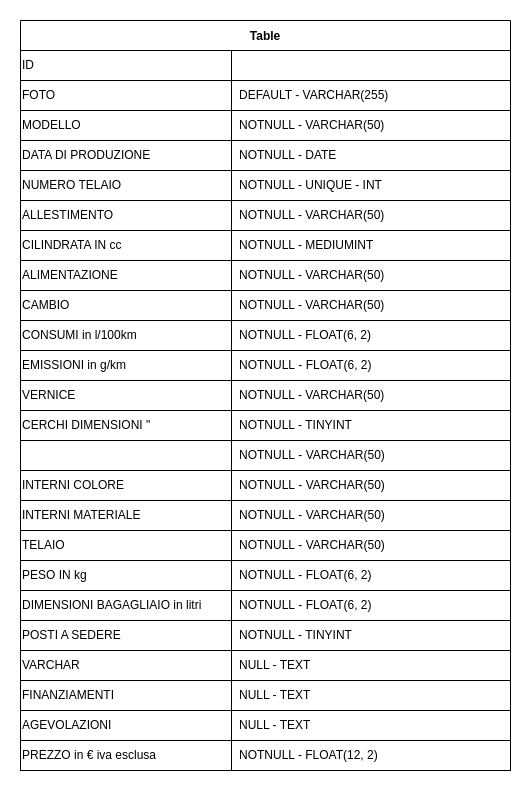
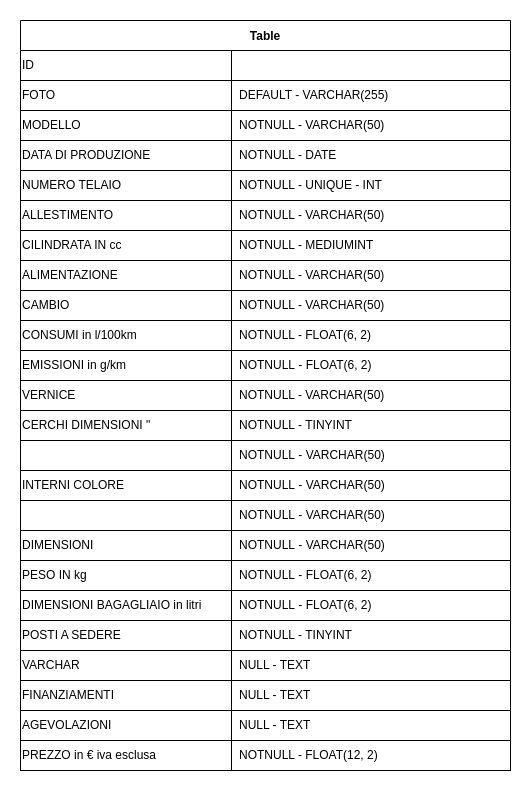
  <mxCell id="0" />
  <mxCell id="1" parent="0" />
  <mxCell id="2" value="Table" style="shape=table;startSize=30;container=1;collapsible=0;childLayout=tableLayout;fixedRows=1;rowLines=0;fontStyle=1;align=center;pointerEvents=1;labelBackgroundColor=#FFFFFF;" vertex="1" parent="1"><mxGeometry x="20" y="20" width="490" height="750" as="geometry" /></mxCell>
  <mxCell id="3" value="" style="shape=partialRectangle;html=1;whiteSpace=wrap;collapsible=0;dropTarget=0;pointerEvents=1;fillColor=none;top=0;left=0;bottom=1;right=0;points=[[0,0.5],[1,0.5]];portConstraint=eastwest;labelBackgroundColor=#FFFF99;" vertex="1" parent="2"><mxGeometry y="30" width="490" height="30" as="geometry" /></mxCell>
  <mxCell id="4" value="ID" style="shape=partialRectangle;html=1;whiteSpace=wrap;connectable=0;fillColor=none;top=0;left=0;bottom=0;right=0;overflow=hidden;pointerEvents=1;labelBackgroundColor=#FFFFFF;align=left;" vertex="1" parent="3"><mxGeometry width="211" height="30" as="geometry"><mxRectangle width="211" height="30" as="alternateBounds" /></mxGeometry></mxCell>
  <mxCell id="5" value="" style="shape=partialRectangle;html=1;whiteSpace=wrap;collapsible=0;dropTarget=0;pointerEvents=1;fillColor=none;top=0;left=0;bottom=1;right=0;points=[[0,0.5],[1,0.5]];portConstraint=eastwest;labelBackgroundColor=#FFFF99;" vertex="1" parent="2"><mxGeometry y="60" width="490" height="30" as="geometry" /></mxCell>
  <mxCell id="6" value="FOTO" style="shape=partialRectangle;html=1;whiteSpace=wrap;connectable=0;fillColor=none;top=0;left=0;bottom=0;right=0;overflow=hidden;pointerEvents=1;labelBackgroundColor=#FFFFFF;align=left;" vertex="1" parent="5"><mxGeometry width="211" height="30" as="geometry"><mxRectangle width="211" height="30" as="alternateBounds" /></mxGeometry></mxCell>
  <mxCell id="7" value="DEFAULT - VARCHAR(255)" style="shape=partialRectangle;html=1;whiteSpace=wrap;connectable=0;fillColor=none;top=0;left=0;bottom=0;right=0;align=left;spacingLeft=6;overflow=hidden;pointerEvents=1;labelBackgroundColor=#FFFFFF;" vertex="1" parent="5"><mxGeometry x="211" width="279" height="30" as="geometry"><mxRectangle width="279" height="30" as="alternateBounds" /></mxGeometry></mxCell>
  <mxCell id="8" value="" style="shape=partialRectangle;html=1;whiteSpace=wrap;collapsible=0;dropTarget=0;pointerEvents=1;fillColor=none;top=0;left=0;bottom=1;right=0;points=[[0,0.5],[1,0.5]];portConstraint=eastwest;labelBackgroundColor=#FFFF99;" vertex="1" parent="2"><mxGeometry y="90" width="490" height="30" as="geometry" /></mxCell>
  <mxCell id="9" value="MODELLO" style="shape=partialRectangle;html=1;whiteSpace=wrap;connectable=0;fillColor=none;top=0;left=0;bottom=0;right=0;overflow=hidden;pointerEvents=1;labelBackgroundColor=#FFFFFF;align=left;" vertex="1" parent="8"><mxGeometry width="211" height="30" as="geometry"><mxRectangle width="211" height="30" as="alternateBounds" /></mxGeometry></mxCell>
  <mxCell id="10" value="NOTNULL -&amp;nbsp;VARCHAR(50)" style="shape=partialRectangle;html=1;whiteSpace=wrap;connectable=0;fillColor=none;top=0;left=0;bottom=0;right=0;align=left;spacingLeft=6;overflow=hidden;pointerEvents=1;labelBackgroundColor=#FFFFFF;" vertex="1" parent="8"><mxGeometry x="211" width="279" height="30" as="geometry"><mxRectangle width="279" height="30" as="alternateBounds" /></mxGeometry></mxCell>
  <mxCell id="11" value="" style="shape=partialRectangle;html=1;whiteSpace=wrap;collapsible=0;dropTarget=0;pointerEvents=1;fillColor=none;top=0;left=0;bottom=1;right=0;points=[[0,0.5],[1,0.5]];portConstraint=eastwest;labelBackgroundColor=#FFFF99;" vertex="1" parent="2"><mxGeometry y="120" width="490" height="30" as="geometry" /></mxCell>
  <mxCell id="12" value="DATA DI PRODUZIONE" style="shape=partialRectangle;html=1;whiteSpace=wrap;connectable=0;fillColor=none;top=0;left=0;bottom=0;right=0;overflow=hidden;pointerEvents=1;labelBackgroundColor=#FFFFFF;align=left;" vertex="1" parent="11"><mxGeometry width="211" height="30" as="geometry"><mxRectangle width="211" height="30" as="alternateBounds" /></mxGeometry></mxCell>
  <mxCell id="13" value="NOTNULL -&amp;nbsp;DATE" style="shape=partialRectangle;html=1;whiteSpace=wrap;connectable=0;fillColor=none;top=0;left=0;bottom=0;right=0;align=left;spacingLeft=6;overflow=hidden;pointerEvents=1;labelBackgroundColor=#FFFFFF;" vertex="1" parent="11"><mxGeometry x="211" width="279" height="30" as="geometry"><mxRectangle width="279" height="30" as="alternateBounds" /></mxGeometry></mxCell>
  <mxCell id="14" value="" style="shape=partialRectangle;html=1;whiteSpace=wrap;collapsible=0;dropTarget=0;pointerEvents=1;fillColor=none;top=0;left=0;bottom=1;right=0;points=[[0,0.5],[1,0.5]];portConstraint=eastwest;labelBackgroundColor=#FFFF99;" vertex="1" parent="2"><mxGeometry y="150" width="490" height="30" as="geometry" /></mxCell>
  <mxCell id="15" value="NUMERO TELAIO" style="shape=partialRectangle;html=1;whiteSpace=wrap;connectable=0;fillColor=none;top=0;left=0;bottom=0;right=0;overflow=hidden;pointerEvents=1;labelBackgroundColor=#FFFFFF;align=left;" vertex="1" parent="14"><mxGeometry width="211" height="30" as="geometry"><mxRectangle width="211" height="30" as="alternateBounds" /></mxGeometry></mxCell>
  <mxCell id="16" value="NOTNULL -&amp;nbsp;UNIQUE - INT" style="shape=partialRectangle;html=1;whiteSpace=wrap;connectable=0;fillColor=none;top=0;left=0;bottom=0;right=0;align=left;spacingLeft=6;overflow=hidden;pointerEvents=1;labelBackgroundColor=#FFFFFF;" vertex="1" parent="14"><mxGeometry x="211" width="279" height="30" as="geometry"><mxRectangle width="279" height="30" as="alternateBounds" /></mxGeometry></mxCell>
  <mxCell id="17" value="" style="shape=partialRectangle;html=1;whiteSpace=wrap;collapsible=0;dropTarget=0;pointerEvents=1;fillColor=none;top=0;left=0;bottom=1;right=0;points=[[0,0.5],[1,0.5]];portConstraint=eastwest;labelBackgroundColor=#FFFF99;" vertex="1" parent="2"><mxGeometry y="180" width="490" height="30" as="geometry" /></mxCell>
  <mxCell id="18" value="ALLESTIMENTO" style="shape=partialRectangle;html=1;whiteSpace=wrap;connectable=0;fillColor=none;top=0;left=0;bottom=0;right=0;overflow=hidden;pointerEvents=1;labelBackgroundColor=#FFFFFF;align=left;" vertex="1" parent="17"><mxGeometry width="211" height="30" as="geometry"><mxRectangle width="211" height="30" as="alternateBounds" /></mxGeometry></mxCell>
  <mxCell id="19" value="NOTNULL - VARCHAR(50)" style="shape=partialRectangle;html=1;whiteSpace=wrap;connectable=0;fillColor=none;top=0;left=0;bottom=0;right=0;align=left;spacingLeft=6;overflow=hidden;pointerEvents=1;labelBackgroundColor=#FFFFFF;" vertex="1" parent="17"><mxGeometry x="211" width="279" height="30" as="geometry"><mxRectangle width="279" height="30" as="alternateBounds" /></mxGeometry></mxCell>
  <mxCell id="20" value="" style="shape=partialRectangle;html=1;whiteSpace=wrap;collapsible=0;dropTarget=0;pointerEvents=1;fillColor=none;top=0;left=0;bottom=1;right=0;points=[[0,0.5],[1,0.5]];portConstraint=eastwest;labelBackgroundColor=#FFFF99;" vertex="1" parent="2"><mxGeometry y="210" width="490" height="30" as="geometry" /></mxCell>
  <mxCell id="21" value="CILINDRATA IN cc" style="shape=partialRectangle;html=1;whiteSpace=wrap;connectable=0;fillColor=none;top=0;left=0;bottom=0;right=0;overflow=hidden;pointerEvents=1;labelBackgroundColor=#FFFFFF;align=left;" vertex="1" parent="20"><mxGeometry width="211" height="30" as="geometry"><mxRectangle width="211" height="30" as="alternateBounds" /></mxGeometry></mxCell>
  <mxCell id="22" value="NOTNULL - MEDIUMINT" style="shape=partialRectangle;html=1;whiteSpace=wrap;connectable=0;fillColor=none;top=0;left=0;bottom=0;right=0;align=left;spacingLeft=6;overflow=hidden;pointerEvents=1;labelBackgroundColor=#FFFFFF;" vertex="1" parent="20"><mxGeometry x="211" width="279" height="30" as="geometry"><mxRectangle width="279" height="30" as="alternateBounds" /></mxGeometry></mxCell>
  <mxCell id="23" value="" style="shape=partialRectangle;html=1;whiteSpace=wrap;collapsible=0;dropTarget=0;pointerEvents=1;fillColor=none;top=0;left=0;bottom=1;right=0;points=[[0,0.5],[1,0.5]];portConstraint=eastwest;labelBackgroundColor=#FFFF99;" vertex="1" parent="2"><mxGeometry y="240" width="490" height="30" as="geometry" /></mxCell>
  <mxCell id="24" value="ALIMENTAZIONE" style="shape=partialRectangle;html=1;whiteSpace=wrap;connectable=0;fillColor=none;top=0;left=0;bottom=0;right=0;overflow=hidden;pointerEvents=1;labelBackgroundColor=#FFFFFF;align=left;" vertex="1" parent="23"><mxGeometry width="211" height="30" as="geometry"><mxRectangle width="211" height="30" as="alternateBounds" /></mxGeometry></mxCell>
  <mxCell id="25" value="NOTNULL - VARCHAR(50)" style="shape=partialRectangle;html=1;whiteSpace=wrap;connectable=0;fillColor=none;top=0;left=0;bottom=0;right=0;align=left;spacingLeft=6;overflow=hidden;pointerEvents=1;labelBackgroundColor=#FFFFFF;" vertex="1" parent="23"><mxGeometry x="211" width="279" height="30" as="geometry"><mxRectangle width="279" height="30" as="alternateBounds" /></mxGeometry></mxCell>
  <mxCell id="26" value="" style="shape=partialRectangle;html=1;whiteSpace=wrap;collapsible=0;dropTarget=0;pointerEvents=1;fillColor=none;top=0;left=0;bottom=1;right=0;points=[[0,0.5],[1,0.5]];portConstraint=eastwest;labelBackgroundColor=#FFFF99;" vertex="1" parent="2"><mxGeometry y="270" width="490" height="30" as="geometry" /></mxCell>
  <mxCell id="27" value="CAMBIO" style="shape=partialRectangle;html=1;whiteSpace=wrap;connectable=0;fillColor=none;top=0;left=0;bottom=0;right=0;overflow=hidden;pointerEvents=1;labelBackgroundColor=#FFFFFF;align=left;" vertex="1" parent="26"><mxGeometry width="211" height="30" as="geometry"><mxRectangle width="211" height="30" as="alternateBounds" /></mxGeometry></mxCell>
  <mxCell id="28" value="NOTNULL - VARCHAR(50)" style="shape=partialRectangle;html=1;whiteSpace=wrap;connectable=0;fillColor=none;top=0;left=0;bottom=0;right=0;align=left;spacingLeft=6;overflow=hidden;pointerEvents=1;labelBackgroundColor=#FFFFFF;" vertex="1" parent="26"><mxGeometry x="211" width="279" height="30" as="geometry"><mxRectangle width="279" height="30" as="alternateBounds" /></mxGeometry></mxCell>
  <mxCell id="29" value="" style="shape=partialRectangle;html=1;whiteSpace=wrap;collapsible=0;dropTarget=0;pointerEvents=1;fillColor=none;top=0;left=0;bottom=1;right=0;points=[[0,0.5],[1,0.5]];portConstraint=eastwest;labelBackgroundColor=#FFFF99;" vertex="1" parent="2"><mxGeometry y="300" width="490" height="30" as="geometry" /></mxCell>
  <mxCell id="30" value="CONSUMI in l/100km" style="shape=partialRectangle;html=1;whiteSpace=wrap;connectable=0;fillColor=none;top=0;left=0;bottom=0;right=0;overflow=hidden;pointerEvents=1;labelBackgroundColor=#FFFFFF;align=left;" vertex="1" parent="29"><mxGeometry width="211" height="30" as="geometry"><mxRectangle width="211" height="30" as="alternateBounds" /></mxGeometry></mxCell>
  <mxCell id="31" value="NOTNULL - FLOAT(6, 2)" style="shape=partialRectangle;html=1;whiteSpace=wrap;connectable=0;fillColor=none;top=0;left=0;bottom=0;right=0;align=left;spacingLeft=6;overflow=hidden;pointerEvents=1;labelBackgroundColor=#FFFFFF;" vertex="1" parent="29"><mxGeometry x="211" width="279" height="30" as="geometry"><mxRectangle width="279" height="30" as="alternateBounds" /></mxGeometry></mxCell>
  <mxCell id="32" value="" style="shape=partialRectangle;html=1;whiteSpace=wrap;collapsible=0;dropTarget=0;pointerEvents=1;fillColor=none;top=0;left=0;bottom=1;right=0;points=[[0,0.5],[1,0.5]];portConstraint=eastwest;labelBackgroundColor=#FFFF99;" vertex="1" parent="2"><mxGeometry y="330" width="490" height="30" as="geometry" /></mxCell>
  <mxCell id="33" value="EMISSIONI in g/km" style="shape=partialRectangle;html=1;whiteSpace=wrap;connectable=0;fillColor=none;top=0;left=0;bottom=0;right=0;overflow=hidden;pointerEvents=1;labelBackgroundColor=#FFFFFF;align=left;" vertex="1" parent="32"><mxGeometry width="211" height="30" as="geometry"><mxRectangle width="211" height="30" as="alternateBounds" /></mxGeometry></mxCell>
  <mxCell id="34" value="NOTNULL&amp;nbsp;- FLOAT(6, 2)" style="shape=partialRectangle;html=1;whiteSpace=wrap;connectable=0;fillColor=none;top=0;left=0;bottom=0;right=0;align=left;spacingLeft=6;overflow=hidden;pointerEvents=1;labelBackgroundColor=#FFFFFF;" vertex="1" parent="32"><mxGeometry x="211" width="279" height="30" as="geometry"><mxRectangle width="279" height="30" as="alternateBounds" /></mxGeometry></mxCell>
  <mxCell id="35" value="" style="shape=partialRectangle;html=1;whiteSpace=wrap;collapsible=0;dropTarget=0;pointerEvents=1;fillColor=none;top=0;left=0;bottom=1;right=0;points=[[0,0.5],[1,0.5]];portConstraint=eastwest;labelBackgroundColor=#FFFF99;" vertex="1" parent="2"><mxGeometry y="360" width="490" height="30" as="geometry" /></mxCell>
  <mxCell id="36" value="VERNICE" style="shape=partialRectangle;html=1;whiteSpace=wrap;connectable=0;fillColor=none;top=0;left=0;bottom=0;right=0;overflow=hidden;pointerEvents=1;labelBackgroundColor=#FFFFFF;align=left;" vertex="1" parent="35"><mxGeometry width="211" height="30" as="geometry"><mxRectangle width="211" height="30" as="alternateBounds" /></mxGeometry></mxCell>
  <mxCell id="37" value="NOTNULL - VARCHAR(50)" style="shape=partialRectangle;html=1;whiteSpace=wrap;connectable=0;fillColor=none;top=0;left=0;bottom=0;right=0;align=left;spacingLeft=6;overflow=hidden;pointerEvents=1;labelBackgroundColor=#FFFFFF;" vertex="1" parent="35"><mxGeometry x="211" width="279" height="30" as="geometry"><mxRectangle width="279" height="30" as="alternateBounds" /></mxGeometry></mxCell>
  <mxCell id="38" value="" style="shape=partialRectangle;html=1;whiteSpace=wrap;collapsible=0;dropTarget=0;pointerEvents=1;fillColor=none;top=0;left=0;bottom=1;right=0;points=[[0,0.5],[1,0.5]];portConstraint=eastwest;labelBackgroundColor=#FFFF99;" vertex="1" parent="2"><mxGeometry y="390" width="490" height="30" as="geometry" /></mxCell>
  <mxCell id="39" value="CERCHI DIMENSIONI &quot;" style="shape=partialRectangle;html=1;whiteSpace=wrap;connectable=0;fillColor=none;top=0;left=0;bottom=0;right=0;overflow=hidden;pointerEvents=1;labelBackgroundColor=#FFFFFF;align=left;" vertex="1" parent="38"><mxGeometry width="211" height="30" as="geometry"><mxRectangle width="211" height="30" as="alternateBounds" /></mxGeometry></mxCell>
  <mxCell id="40" value="NOTNULL -&amp;nbsp;TINYINT" style="shape=partialRectangle;html=1;whiteSpace=wrap;connectable=0;fillColor=none;top=0;left=0;bottom=0;right=0;align=left;spacingLeft=6;overflow=hidden;pointerEvents=1;labelBackgroundColor=#FFFFFF;" vertex="1" parent="38"><mxGeometry x="211" width="279" height="30" as="geometry"><mxRectangle width="279" height="30" as="alternateBounds" /></mxGeometry></mxCell>
  <mxCell id="41" value="" style="shape=partialRectangle;html=1;whiteSpace=wrap;collapsible=0;dropTarget=0;pointerEvents=1;fillColor=none;top=0;left=0;bottom=1;right=0;points=[[0,0.5],[1,0.5]];portConstraint=eastwest;labelBackgroundColor=#FFFF99;" vertex="1" parent="2"><mxGeometry y="420" width="490" height="30" as="geometry" /></mxCell>
  <mxCell id="42" value="NOTNULL&amp;nbsp;- VARCHAR(50)" style="shape=partialRectangle;html=1;whiteSpace=wrap;connectable=0;fillColor=none;top=0;left=0;bottom=0;right=0;align=left;spacingLeft=6;overflow=hidden;pointerEvents=1;labelBackgroundColor=#FFFFFF;" vertex="1" parent="41"><mxGeometry x="211" width="279" height="30" as="geometry"><mxRectangle width="279" height="30" as="alternateBounds" /></mxGeometry></mxCell>
  <mxCell id="43" value="" style="shape=partialRectangle;html=1;whiteSpace=wrap;collapsible=0;dropTarget=0;pointerEvents=1;fillColor=none;top=0;left=0;bottom=1;right=0;points=[[0,0.5],[1,0.5]];portConstraint=eastwest;labelBackgroundColor=#FFFF99;" vertex="1" parent="2"><mxGeometry y="450" width="490" height="30" as="geometry" /></mxCell>
  <mxCell id="44" value="INTERNI COLORE" style="shape=partialRectangle;html=1;whiteSpace=wrap;connectable=0;fillColor=none;top=0;left=0;bottom=0;right=0;overflow=hidden;pointerEvents=1;labelBackgroundColor=#FFFFFF;align=left;" vertex="1" parent="43"><mxGeometry width="211" height="30" as="geometry"><mxRectangle width="211" height="30" as="alternateBounds" /></mxGeometry></mxCell>
  <mxCell id="45" value="NOTNULL&amp;nbsp;- VARCHAR(50)" style="shape=partialRectangle;html=1;whiteSpace=wrap;connectable=0;fillColor=none;top=0;left=0;bottom=0;right=0;align=left;spacingLeft=6;overflow=hidden;pointerEvents=1;labelBackgroundColor=#FFFFFF;" vertex="1" parent="43"><mxGeometry x="211" width="279" height="30" as="geometry"><mxRectangle width="279" height="30" as="alternateBounds" /></mxGeometry></mxCell>
  <mxCell id="46" value="" style="shape=partialRectangle;html=1;whiteSpace=wrap;collapsible=0;dropTarget=0;pointerEvents=1;fillColor=none;top=0;left=0;bottom=1;right=0;points=[[0,0.5],[1,0.5]];portConstraint=eastwest;labelBackgroundColor=#FFFF99;" vertex="1" parent="2"><mxGeometry y="480" width="490" height="30" as="geometry" /></mxCell>
- <mxCell id="47" value="INTERNI MATERIALE" style="shape=partialRectangle;html=1;whiteSpace=wrap;connectable=0;fillColor=none;top=0;left=0;bottom=0;right=0;overflow=hidden;pointerEvents=1;labelBackgroundColor=#FFFFFF;align=left;" vertex="1" parent="46"><mxGeometry width="211" height="30" as="geometry"><mxRectangle width="211" height="30" as="alternateBounds" /></mxGeometry></mxCell>
  <mxCell id="48" value="NOTNULL&amp;nbsp;- VARCHAR(50)" style="shape=partialRectangle;html=1;whiteSpace=wrap;connectable=0;fillColor=none;top=0;left=0;bottom=0;right=0;align=left;spacingLeft=6;overflow=hidden;pointerEvents=1;labelBackgroundColor=#FFFFFF;" vertex="1" parent="46"><mxGeometry x="211" width="279" height="30" as="geometry"><mxRectangle width="279" height="30" as="alternateBounds" /></mxGeometry></mxCell>
  <mxCell id="49" value="" style="shape=partialRectangle;html=1;whiteSpace=wrap;collapsible=0;dropTarget=0;pointerEvents=1;fillColor=none;top=0;left=0;bottom=1;right=0;points=[[0,0.5],[1,0.5]];portConstraint=eastwest;labelBackgroundColor=#FFFF99;" vertex="1" parent="2"><mxGeometry y="510" width="490" height="30" as="geometry" /></mxCell>
- <mxCell id="50" value="TELAIO" style="shape=partialRectangle;html=1;whiteSpace=wrap;connectable=0;fillColor=none;top=0;left=0;bottom=0;right=0;overflow=hidden;pointerEvents=1;labelBackgroundColor=#FFFFFF;align=left;" vertex="1" parent="49"><mxGeometry width="211" height="30" as="geometry"><mxRectangle width="211" height="30" as="alternateBounds" /></mxGeometry></mxCell>
+ <mxCell id="50" value="DIMENSIONI" style="shape=partialRectangle;html=1;whiteSpace=wrap;connectable=0;fillColor=none;top=0;left=0;bottom=0;right=0;overflow=hidden;pointerEvents=1;labelBackgroundColor=#FFFFFF;align=left;" vertex="1" parent="49"><mxGeometry width="211" height="30" as="geometry"><mxRectangle width="211" height="30" as="alternateBounds" /></mxGeometry></mxCell>
  <mxCell id="51" value="NOTNULL&amp;nbsp;- VARCHAR(50)" style="shape=partialRectangle;html=1;whiteSpace=wrap;connectable=0;fillColor=none;top=0;left=0;bottom=0;right=0;align=left;spacingLeft=6;overflow=hidden;pointerEvents=1;labelBackgroundColor=#FFFFFF;" vertex="1" parent="49"><mxGeometry x="211" width="279" height="30" as="geometry"><mxRectangle width="279" height="30" as="alternateBounds" /></mxGeometry></mxCell>
  <mxCell id="52" value="" style="shape=partialRectangle;html=1;whiteSpace=wrap;collapsible=0;dropTarget=0;pointerEvents=1;fillColor=none;top=0;left=0;bottom=1;right=0;points=[[0,0.5],[1,0.5]];portConstraint=eastwest;labelBackgroundColor=#FFFF99;" vertex="1" parent="2"><mxGeometry y="540" width="490" height="30" as="geometry" /></mxCell>
  <mxCell id="53" value="PESO IN kg" style="shape=partialRectangle;html=1;whiteSpace=wrap;connectable=0;fillColor=none;top=0;left=0;bottom=0;right=0;overflow=hidden;pointerEvents=1;labelBackgroundColor=#FFFFFF;align=left;" vertex="1" parent="52"><mxGeometry width="211" height="30" as="geometry"><mxRectangle width="211" height="30" as="alternateBounds" /></mxGeometry></mxCell>
  <mxCell id="54" value="NOTNULL&amp;nbsp;- FLOAT(6, 2)" style="shape=partialRectangle;html=1;whiteSpace=wrap;connectable=0;fillColor=none;top=0;left=0;bottom=0;right=0;align=left;spacingLeft=6;overflow=hidden;pointerEvents=1;labelBackgroundColor=#FFFFFF;" vertex="1" parent="52"><mxGeometry x="211" width="279" height="30" as="geometry"><mxRectangle width="279" height="30" as="alternateBounds" /></mxGeometry></mxCell>
  <mxCell id="55" value="" style="shape=partialRectangle;html=1;whiteSpace=wrap;collapsible=0;dropTarget=0;pointerEvents=1;fillColor=none;top=0;left=0;bottom=1;right=0;points=[[0,0.5],[1,0.5]];portConstraint=eastwest;labelBackgroundColor=#FFFF99;" vertex="1" parent="2"><mxGeometry y="570" width="490" height="30" as="geometry" /></mxCell>
  <mxCell id="56" value="DIMENSIONI BAGAGLIAIO in litri" style="shape=partialRectangle;html=1;whiteSpace=wrap;connectable=0;fillColor=none;top=0;left=0;bottom=0;right=0;overflow=hidden;pointerEvents=1;labelBackgroundColor=#FFFFFF;align=left;" vertex="1" parent="55"><mxGeometry width="211" height="30" as="geometry"><mxRectangle width="211" height="30" as="alternateBounds" /></mxGeometry></mxCell>
  <mxCell id="57" value="NOTNULL&amp;nbsp;- FLOAT(6, 2)" style="shape=partialRectangle;html=1;whiteSpace=wrap;connectable=0;fillColor=none;top=0;left=0;bottom=0;right=0;align=left;spacingLeft=6;overflow=hidden;pointerEvents=1;labelBackgroundColor=#FFFFFF;" vertex="1" parent="55"><mxGeometry x="211" width="279" height="30" as="geometry"><mxRectangle width="279" height="30" as="alternateBounds" /></mxGeometry></mxCell>
  <mxCell id="58" value="" style="shape=partialRectangle;html=1;whiteSpace=wrap;collapsible=0;dropTarget=0;pointerEvents=1;fillColor=none;top=0;left=0;bottom=1;right=0;points=[[0,0.5],[1,0.5]];portConstraint=eastwest;labelBackgroundColor=#FFFF99;" vertex="1" parent="2"><mxGeometry y="600" width="490" height="30" as="geometry" /></mxCell>
  <mxCell id="59" value="POSTI A SEDERE" style="shape=partialRectangle;html=1;whiteSpace=wrap;connectable=0;fillColor=none;top=0;left=0;bottom=0;right=0;overflow=hidden;pointerEvents=1;labelBackgroundColor=#FFFFFF;align=left;" vertex="1" parent="58"><mxGeometry width="211" height="30" as="geometry"><mxRectangle width="211" height="30" as="alternateBounds" /></mxGeometry></mxCell>
  <mxCell id="60" value="NOTNULL -&amp;nbsp;TINYINT" style="shape=partialRectangle;html=1;whiteSpace=wrap;connectable=0;fillColor=none;top=0;left=0;bottom=0;right=0;align=left;spacingLeft=6;overflow=hidden;pointerEvents=1;labelBackgroundColor=#FFFFFF;" vertex="1" parent="58"><mxGeometry x="211" width="279" height="30" as="geometry"><mxRectangle width="279" height="30" as="alternateBounds" /></mxGeometry></mxCell>
  <mxCell id="61" value="" style="shape=partialRectangle;html=1;whiteSpace=wrap;collapsible=0;dropTarget=0;pointerEvents=1;fillColor=none;top=0;left=0;bottom=1;right=0;points=[[0,0.5],[1,0.5]];portConstraint=eastwest;labelBackgroundColor=#FFFF99;" vertex="1" parent="2"><mxGeometry y="630" width="490" height="30" as="geometry" /></mxCell>
  <mxCell id="62" value="VARCHAR" style="shape=partialRectangle;html=1;whiteSpace=wrap;connectable=0;fillColor=none;top=0;left=0;bottom=0;right=0;overflow=hidden;pointerEvents=1;labelBackgroundColor=#FFFFFF;align=left;" vertex="1" parent="61"><mxGeometry width="211" height="30" as="geometry"><mxRectangle width="211" height="30" as="alternateBounds" /></mxGeometry></mxCell>
  <mxCell id="63" value="NULL - TEXT" style="shape=partialRectangle;html=1;whiteSpace=wrap;connectable=0;fillColor=none;top=0;left=0;bottom=0;right=0;align=left;spacingLeft=6;overflow=hidden;pointerEvents=1;labelBackgroundColor=#FFFFFF;" vertex="1" parent="61"><mxGeometry x="211" width="279" height="30" as="geometry"><mxRectangle width="279" height="30" as="alternateBounds" /></mxGeometry></mxCell>
  <mxCell id="64" value="" style="shape=partialRectangle;html=1;whiteSpace=wrap;collapsible=0;dropTarget=0;pointerEvents=1;fillColor=none;top=0;left=0;bottom=1;right=0;points=[[0,0.5],[1,0.5]];portConstraint=eastwest;labelBackgroundColor=#FFFF99;" vertex="1" parent="2"><mxGeometry y="660" width="490" height="30" as="geometry" /></mxCell>
  <mxCell id="65" value="FINANZIAMENTI" style="shape=partialRectangle;html=1;whiteSpace=wrap;connectable=0;fillColor=none;top=0;left=0;bottom=0;right=0;overflow=hidden;pointerEvents=1;labelBackgroundColor=#FFFFFF;align=left;" vertex="1" parent="64"><mxGeometry width="211" height="30" as="geometry"><mxRectangle width="211" height="30" as="alternateBounds" /></mxGeometry></mxCell>
  <mxCell id="66" value="NULL - TEXT" style="shape=partialRectangle;html=1;whiteSpace=wrap;connectable=0;fillColor=none;top=0;left=0;bottom=0;right=0;align=left;spacingLeft=6;overflow=hidden;pointerEvents=1;labelBackgroundColor=#FFFFFF;" vertex="1" parent="64"><mxGeometry x="211" width="279" height="30" as="geometry"><mxRectangle width="279" height="30" as="alternateBounds" /></mxGeometry></mxCell>
  <mxCell id="67" value="" style="shape=partialRectangle;html=1;whiteSpace=wrap;collapsible=0;dropTarget=0;pointerEvents=1;fillColor=none;top=0;left=0;bottom=1;right=0;points=[[0,0.5],[1,0.5]];portConstraint=eastwest;labelBackgroundColor=#FFFF99;" vertex="1" parent="2"><mxGeometry y="690" width="490" height="30" as="geometry" /></mxCell>
  <mxCell id="68" value="AGEVOLAZIONI" style="shape=partialRectangle;html=1;whiteSpace=wrap;connectable=0;fillColor=none;top=0;left=0;bottom=0;right=0;overflow=hidden;pointerEvents=1;labelBackgroundColor=#FFFFFF;align=left;" vertex="1" parent="67"><mxGeometry width="211" height="30" as="geometry"><mxRectangle width="211" height="30" as="alternateBounds" /></mxGeometry></mxCell>
  <mxCell id="69" value="NULL - TEXT" style="shape=partialRectangle;html=1;whiteSpace=wrap;connectable=0;fillColor=none;top=0;left=0;bottom=0;right=0;align=left;spacingLeft=6;overflow=hidden;pointerEvents=1;labelBackgroundColor=#FFFFFF;" vertex="1" parent="67"><mxGeometry x="211" width="279" height="30" as="geometry"><mxRectangle width="279" height="30" as="alternateBounds" /></mxGeometry></mxCell>
  <mxCell id="70" value="" style="shape=partialRectangle;html=1;whiteSpace=wrap;collapsible=0;dropTarget=0;pointerEvents=1;fillColor=none;top=0;left=0;bottom=1;right=0;points=[[0,0.5],[1,0.5]];portConstraint=eastwest;labelBackgroundColor=#FFFF99;" vertex="1" parent="2"><mxGeometry y="720" width="490" height="30" as="geometry" /></mxCell>
  <mxCell id="71" value="PREZZO in € iva esclusa" style="shape=partialRectangle;html=1;whiteSpace=wrap;connectable=0;fillColor=none;top=0;left=0;bottom=0;right=0;overflow=hidden;pointerEvents=1;labelBackgroundColor=#FFFFFF;align=left;" vertex="1" parent="70"><mxGeometry width="211" height="30" as="geometry"><mxRectangle width="211" height="30" as="alternateBounds" /></mxGeometry></mxCell>
  <mxCell id="72" value="NOTNULL - FLOAT(12, 2)" style="shape=partialRectangle;html=1;whiteSpace=wrap;connectable=0;fillColor=none;top=0;left=0;bottom=0;right=0;align=left;spacingLeft=6;overflow=hidden;pointerEvents=1;labelBackgroundColor=#FFFFFF;" vertex="1" parent="70"><mxGeometry x="211" width="279" height="30" as="geometry"><mxRectangle width="279" height="30" as="alternateBounds" /></mxGeometry></mxCell>
